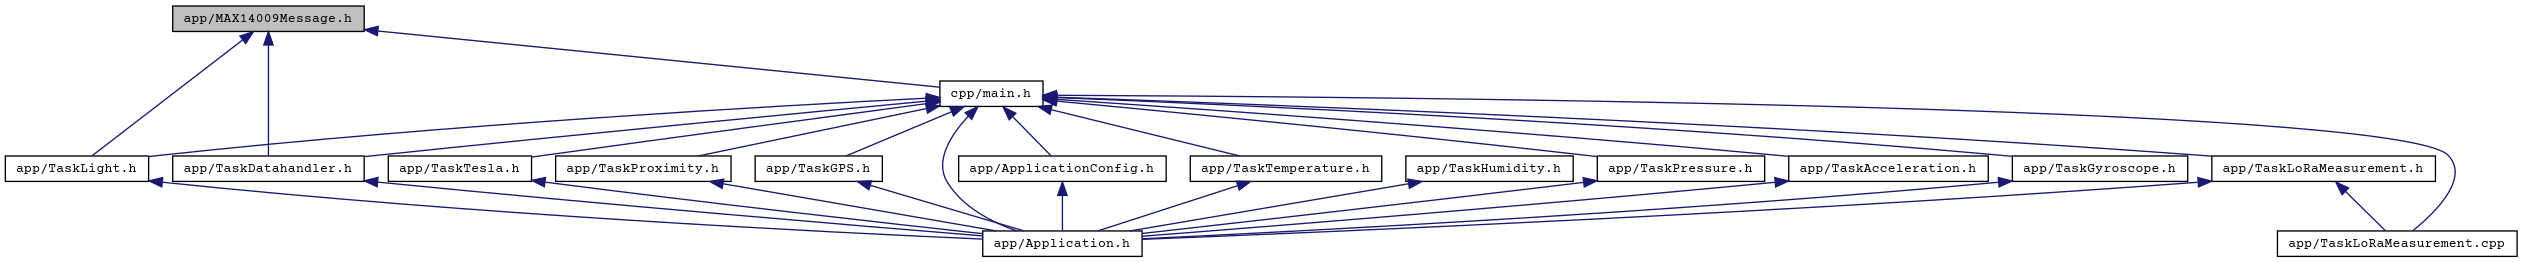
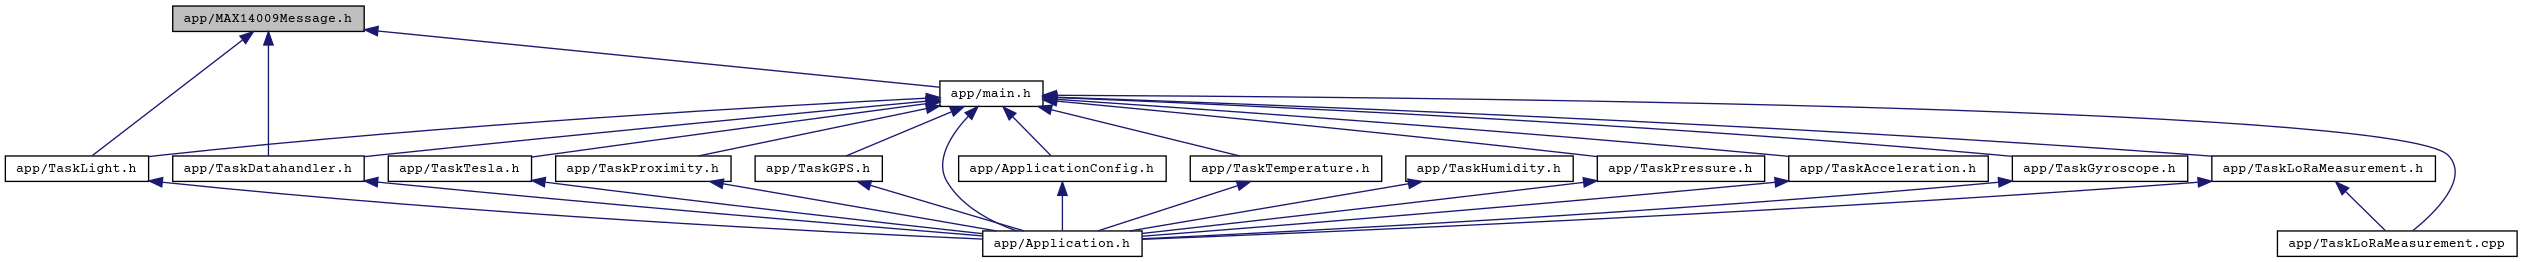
  digraph {
    fontname="Courier Prime"
    node [color=black fillcolor=white fontname="Courier Prime" fontsize=10 shape=record style=filled]
    edge [color=midnightblue dir=back fontname="Courier Prime" fontsize=10 labelfontname=Helvetica labelfontsize=10 style=solid]
    n1 [fillcolor=grey75 fontcolor=black height=0.2 label="app/MAX14009Message.h" width=0.4]
-   n2 [height=0.2 label="cpp/main.h" width=0.4]
+   n2 [height=0.2 label="app/main.h" width=0.4]
    n3 [height=0.2 label="app/TaskLight.h" width=0.4]
    n4 [height=0.2 label="app/TaskDatahandler.h" width=0.4]
    n5 [height=0.2 label="app/ApplicationConfig.h" width=0.4]
    n6 [height=0.2 label="app/Application.h" width=0.4]
    n7 [height=0.2 label="app/TaskTemperature.h" width=0.4]
    n8 [height=0.2 label="app/TaskPressure.h" width=0.4]
    n9 [height=0.2 label="app/TaskAcceleration.h" width=0.4]
    n10 [height=0.2 label="app/TaskGyroscope.h" width=0.4]
    n11 [height=0.2 label="app/TaskTesla.h" width=0.4]
    n12 [height=0.2 label="app/TaskProximity.h" width=0.4]
    n13 [height=0.2 label="app/TaskGPS.h" width=0.4]
    n14 [height=0.2 label="app/TaskLoRaMeasurement.h" width=0.4]
    n15 [height=0.2 label="app/TaskLoRaMeasurement.cpp" width=0.4]
    n16 [height=0.2 label="app/TaskHumidity.h" width=0.4]
    n1 -> n2
    n1 -> n3
    n1 -> n4
    n2 -> n3
    n2 -> n4
    n2 -> n5
    n2 -> n6
    n2 -> n7
    n2 -> n8
    n2 -> n9
    n2 -> n10
    n2 -> n11
    n2 -> n12
    n2 -> n13
    n2 -> n14
    n2 -> n15
    n3 -> n6
    n4 -> n6
    n5 -> n6
    n7 -> n6
    n8 -> n6
    n9 -> n6
    n10 -> n6
    n11 -> n6
    n12 -> n6
    n13 -> n6
    n14 -> n6
    n14 -> n15
    n16 -> n6
  }
